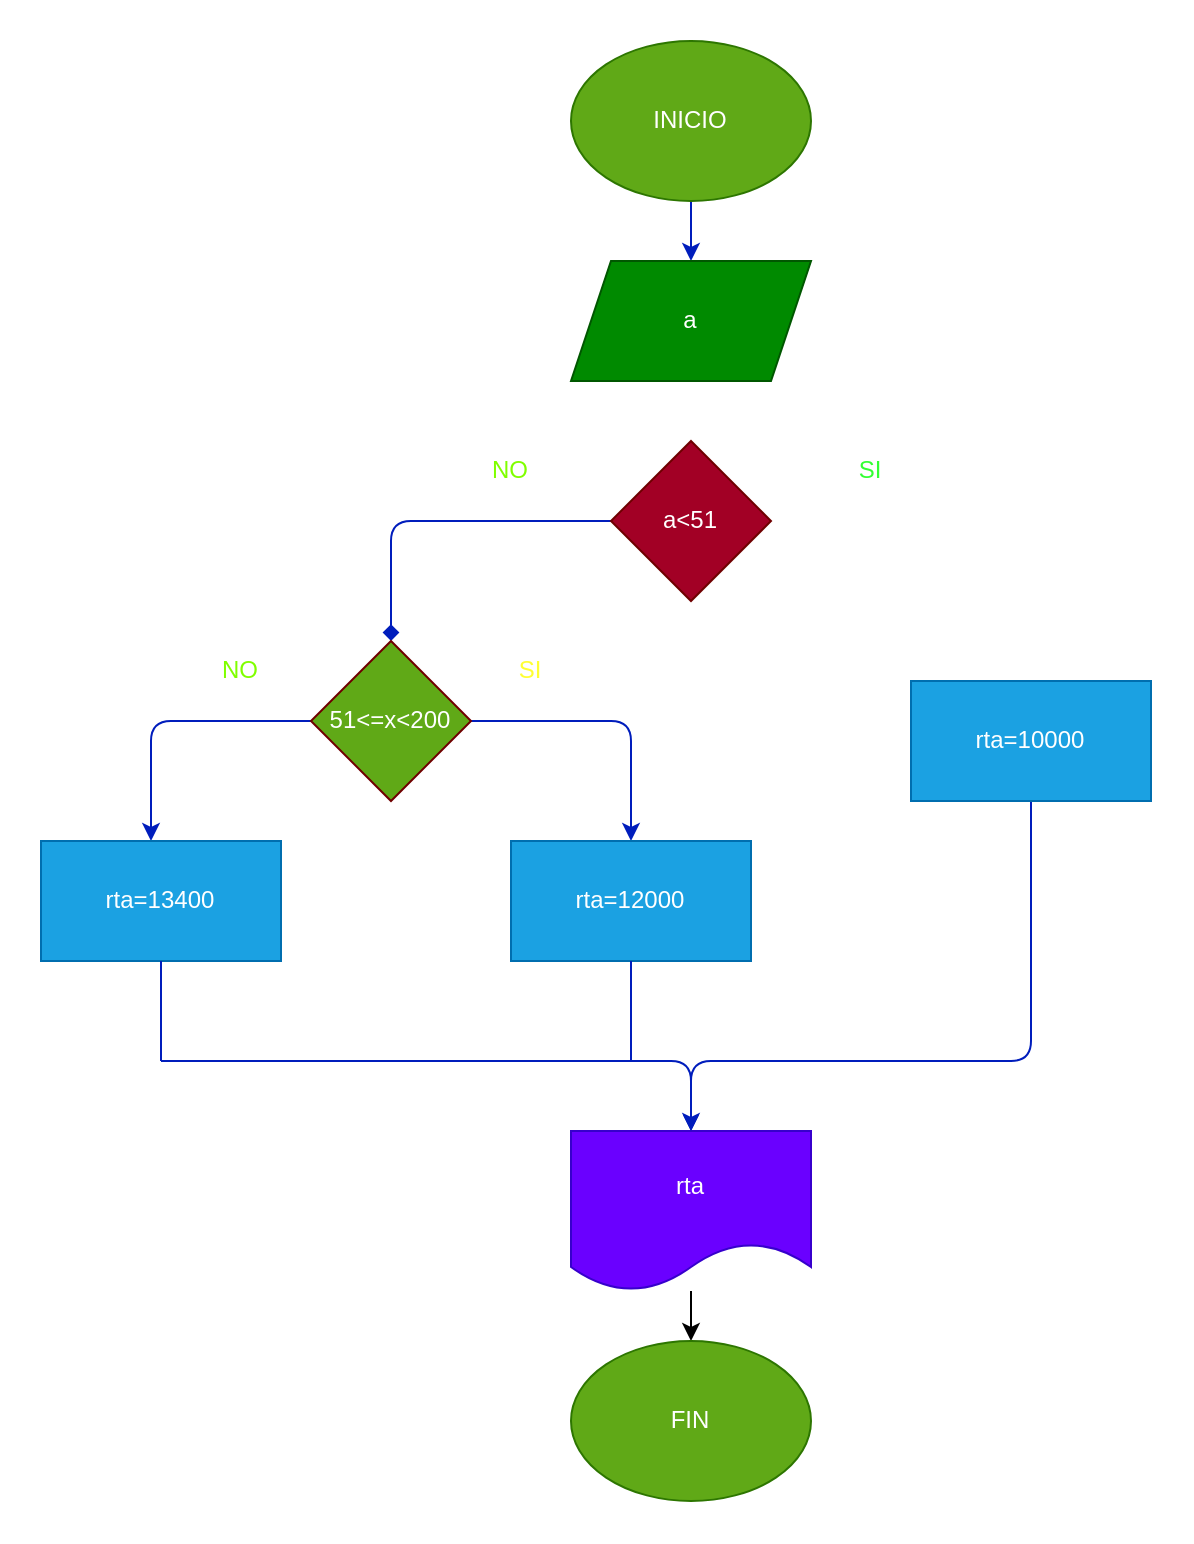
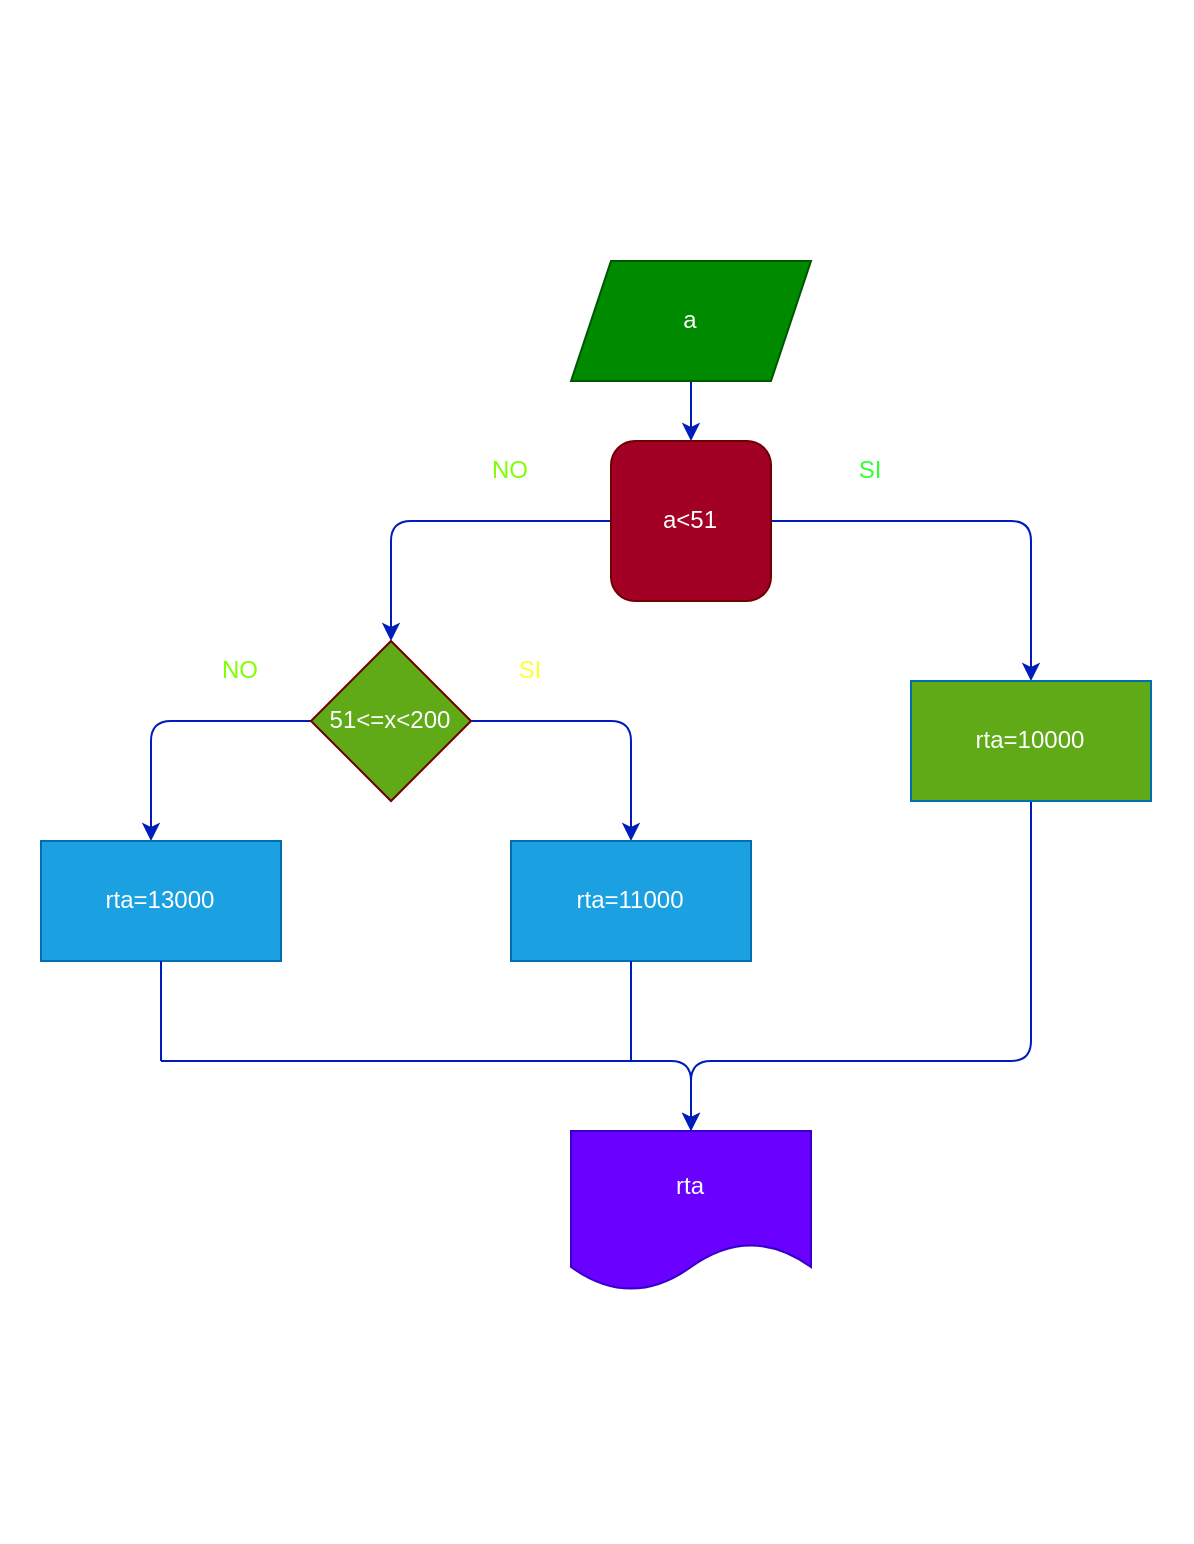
  <mxCell id="0" />
  <mxCell id="1" parent="0" />
- <mxCell id="2" value="" style="edgeStyle=none;html=1;fillColor=#0050ef;strokeColor=#001DBC;" parent="1" source="3" target="5" edge="1"><mxGeometry relative="1" as="geometry" /></mxCell>
- <mxCell id="3" value="INICIO" style="ellipse;whiteSpace=wrap;html=1;fillColor=#60a917;fontColor=#ffffff;strokeColor=#2D7600;" parent="1" vertex="1"><mxGeometry x="285" width="120" height="80" as="geometry" y="20" /></mxCell>
+ <mxCell id="4" value="" style="edgeStyle=none;html=1;fillColor=#0050ef;strokeColor=#001DBC;" parent="1" source="5" target="8" edge="1"><mxGeometry relative="1" as="geometry" /></mxCell>
  <mxCell id="5" value="a" style="shape=parallelogram;perimeter=parallelogramPerimeter;whiteSpace=wrap;html=1;fixedSize=1;fillColor=#008a00;fontColor=#ffffff;strokeColor=#005700;" parent="1" vertex="1"><mxGeometry x="285" y="130" width="120" height="60" as="geometry" /></mxCell>
- <mxCell id="7" value="" style="edgeStyle=none;html=1;fillColor=#0050ef;strokeColor=#001DBC;endArrow=diamond;" parent="1" source="8" target="13" edge="1"><mxGeometry relative="1" as="geometry"><Array as="points"><mxPoint x="195" y="260" /></Array></mxGeometry></mxCell>
- <mxCell id="8" value="a&amp;lt;51" style="rhombus;whiteSpace=wrap;html=1;fillColor=#a20025;fontColor=#ffffff;strokeColor=#6F0000;" parent="1" vertex="1"><mxGeometry x="305" y="220" width="80" height="80" as="geometry" /></mxCell>
- <mxCell id="9" style="edgeStyle=none;html=1;entryX=0.5;entryY=0;entryDx=0;entryDy=0;fontColor=#33FF33;fillColor=#0050ef;strokeColor=#001DBC;endArrow=open;" parent="1" source="10" target="17" edge="1"><mxGeometry relative="1" as="geometry"><Array as="points"><mxPoint x="515" y="530" /><mxPoint x="345" y="530" /></Array></mxGeometry></mxCell>
- <mxCell id="10" value="rta=10000" style="whiteSpace=wrap;html=1;fillColor=#1ba1e2;fontColor=#ffffff;strokeColor=#006EAF;" parent="1" vertex="1"><mxGeometry x="455" y="340" width="120" height="60" as="geometry" /></mxCell>
+ <mxCell id="6" value="" style="edgeStyle=none;html=1;fillColor=#0050ef;strokeColor=#001DBC;" parent="1" source="8" target="10" edge="1"><mxGeometry relative="1" as="geometry"><Array as="points"><mxPoint x="515" y="260" /></Array></mxGeometry></mxCell>
+ <mxCell id="7" value="" style="edgeStyle=none;html=1;fillColor=#0050ef;strokeColor=#001DBC;" parent="1" source="8" target="13" edge="1"><mxGeometry relative="1" as="geometry"><Array as="points"><mxPoint x="195" y="260" /></Array></mxGeometry></mxCell>
+ <mxCell id="8" value="a&amp;lt;51" style="whiteSpace=wrap;html=1;fillColor=#a20025;fontColor=#ffffff;strokeColor=#6F0000;rounded=1;" parent="1" vertex="1"><mxGeometry x="305" y="220" width="80" height="80" as="geometry" /></mxCell>
+ <mxCell id="9" style="edgeStyle=none;html=1;entryX=0.5;entryY=0;entryDx=0;entryDy=0;fontColor=#33FF33;fillColor=#0050ef;strokeColor=#001DBC;" parent="1" source="10" target="17" edge="1"><mxGeometry relative="1" as="geometry"><Array as="points"><mxPoint x="515" y="530" /><mxPoint x="345" y="530" /></Array></mxGeometry></mxCell>
+ <mxCell id="10" value="rta=10000" style="whiteSpace=wrap;html=1;fillColor=#60a917;fontColor=#ffffff;strokeColor=#006EAF;" parent="1" vertex="1"><mxGeometry x="455" y="340" width="120" height="60" as="geometry" /></mxCell>
  <mxCell id="11" value="" style="edgeStyle=none;html=1;fillColor=#0050ef;strokeColor=#001DBC;" parent="1" source="13" target="14" edge="1"><mxGeometry relative="1" as="geometry"><Array as="points"><mxPoint x="315" y="360" /></Array></mxGeometry></mxCell>
  <mxCell id="12" value="" style="edgeStyle=none;html=1;fillColor=#0050ef;strokeColor=#001DBC;" parent="1" source="13" edge="1"><mxGeometry relative="1" as="geometry"><Array as="points"><mxPoint x="75" y="360" /></Array><mxPoint x="75" y="420" as="targetPoint" /></mxGeometry></mxCell>
  <mxCell id="13" value="51&amp;lt;=x&amp;lt;200" style="rhombus;whiteSpace=wrap;html=1;fillColor=#60a917;fontColor=#ffffff;strokeColor=#6F0000;" parent="1" vertex="1"><mxGeometry x="155" y="320" width="80" height="80" as="geometry" /></mxCell>
- <mxCell id="14" value="rta=12000" style="whiteSpace=wrap;html=1;fillColor=#1ba1e2;fontColor=#ffffff;strokeColor=#006EAF;" parent="1" vertex="1"><mxGeometry x="255" y="420" width="120" height="60" as="geometry" /></mxCell>
- <mxCell id="15" value="rta=13400" style="whiteSpace=wrap;html=1;fillColor=#1ba1e2;fontColor=#ffffff;strokeColor=#006EAF;" parent="1" vertex="1"><mxGeometry x="20" y="420" width="120" height="60" as="geometry" /></mxCell>
- <mxCell id="16" style="edgeStyle=none;html=1;" parent="1" source="17" target="18" edge="1"><mxGeometry relative="1" as="geometry" /></mxCell>
+ <mxCell id="14" value="rta=11000" style="whiteSpace=wrap;html=1;fillColor=#1ba1e2;fontColor=#ffffff;strokeColor=#006EAF;" parent="1" vertex="1"><mxGeometry x="255" y="420" width="120" height="60" as="geometry" /></mxCell>
+ <mxCell id="15" value="rta=13000" style="whiteSpace=wrap;html=1;fillColor=#1ba1e2;fontColor=#ffffff;strokeColor=#006EAF;" parent="1" vertex="1"><mxGeometry x="20" y="420" width="120" height="60" as="geometry" /></mxCell>
  <mxCell id="17" value="rta" style="shape=document;whiteSpace=wrap;html=1;boundedLbl=1;fillColor=#6a00ff;fontColor=#ffffff;strokeColor=#3700CC;" parent="1" vertex="1"><mxGeometry x="285" y="565" width="120" height="80" as="geometry" /></mxCell>
- <mxCell id="18" value="FIN" style="ellipse;whiteSpace=wrap;html=1;fillColor=#60a917;fontColor=#ffffff;strokeColor=#2D7600;" parent="1" vertex="1"><mxGeometry x="285" y="670" width="120" height="80" as="geometry" /></mxCell>
  <mxCell id="19" value="&lt;font color=&quot;#33ff33&quot;&gt;SI&lt;/font&gt;" style="text;html=1;strokeColor=none;fillColor=none;align=center;verticalAlign=middle;whiteSpace=wrap;rounded=0;" parent="1" vertex="1"><mxGeometry x="405" y="220" width="60" height="30" as="geometry" /></mxCell>
  <mxCell id="20" value="&lt;font color=&quot;#80ff00&quot;&gt;NO&lt;/font&gt;" style="text;html=1;strokeColor=none;fillColor=none;align=center;verticalAlign=middle;whiteSpace=wrap;rounded=0;" parent="1" vertex="1"><mxGeometry x="225" y="220" width="60" height="30" as="geometry" /></mxCell>
  <mxCell id="21" value="&lt;font color=&quot;#ffff33&quot;&gt;SI&lt;/font&gt;" style="text;html=1;strokeColor=none;fillColor=none;align=center;verticalAlign=middle;whiteSpace=wrap;rounded=0;" parent="1" vertex="1"><mxGeometry x="235" y="320" width="60" height="30" as="geometry" /></mxCell>
  <mxCell id="22" value="&lt;font color=&quot;#80ff00&quot;&gt;NO&lt;/font&gt;" style="text;html=1;strokeColor=none;fillColor=none;align=center;verticalAlign=middle;whiteSpace=wrap;rounded=0;" parent="1" vertex="1"><mxGeometry x="90" y="320" width="60" height="30" as="geometry" /></mxCell>
  <mxCell id="23" value="" style="endArrow=none;html=1;fontColor=#33FF33;exitX=0.5;exitY=1;exitDx=0;exitDy=0;fillColor=#0050ef;strokeColor=#001DBC;" parent="1" source="15" edge="1"><mxGeometry width="50" height="50" relative="1" as="geometry"><mxPoint x="290" y="610" as="sourcePoint" /><mxPoint x="80" y="530" as="targetPoint" /></mxGeometry></mxCell>
  <mxCell id="24" value="" style="endArrow=none;html=1;fontColor=#33FF33;entryX=0.5;entryY=1;entryDx=0;entryDy=0;fillColor=#0050ef;strokeColor=#001DBC;" parent="1" target="14" edge="1"><mxGeometry width="50" height="50" relative="1" as="geometry"><mxPoint x="315" y="530" as="sourcePoint" /><mxPoint x="340" y="560" as="targetPoint" /></mxGeometry></mxCell>
  <mxCell id="25" value="" style="endArrow=classic;html=1;fontColor=#33FF33;entryX=0.5;entryY=0;entryDx=0;entryDy=0;fillColor=#0050ef;strokeColor=#001DBC;" parent="1" target="17" edge="1"><mxGeometry width="50" height="50" relative="1" as="geometry"><mxPoint x="80" y="530" as="sourcePoint" /><mxPoint x="490" y="550" as="targetPoint" /><Array as="points"><mxPoint x="345" y="530" /></Array></mxGeometry></mxCell>
